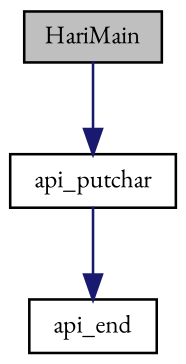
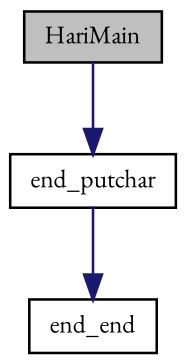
  digraph {
    fontname="EB Garamond"
    rankdir=TB
    node [color=black fillcolor=white fontname="EB Garamond" fontsize=10 shape=record style=filled]
    edge [color=midnightblue fontname="EB Garamond" fontsize=10 labelfontname=Helvetica labelfontsize=10 style=solid]
    n1 [fillcolor=grey75 fontcolor=black height=0.2 label=HariMain width=0.4]
-   n2 [height=0.2 label=api_putchar width=0.4]
-   n3 [height=0.2 label=api_end width=0.4]
+   n2 [height=0.2 label=end_putchar width=0.4]
+   n3 [height=0.2 label=end_end width=0.4]
    n1 -> n2
    n2 -> n3
  }
